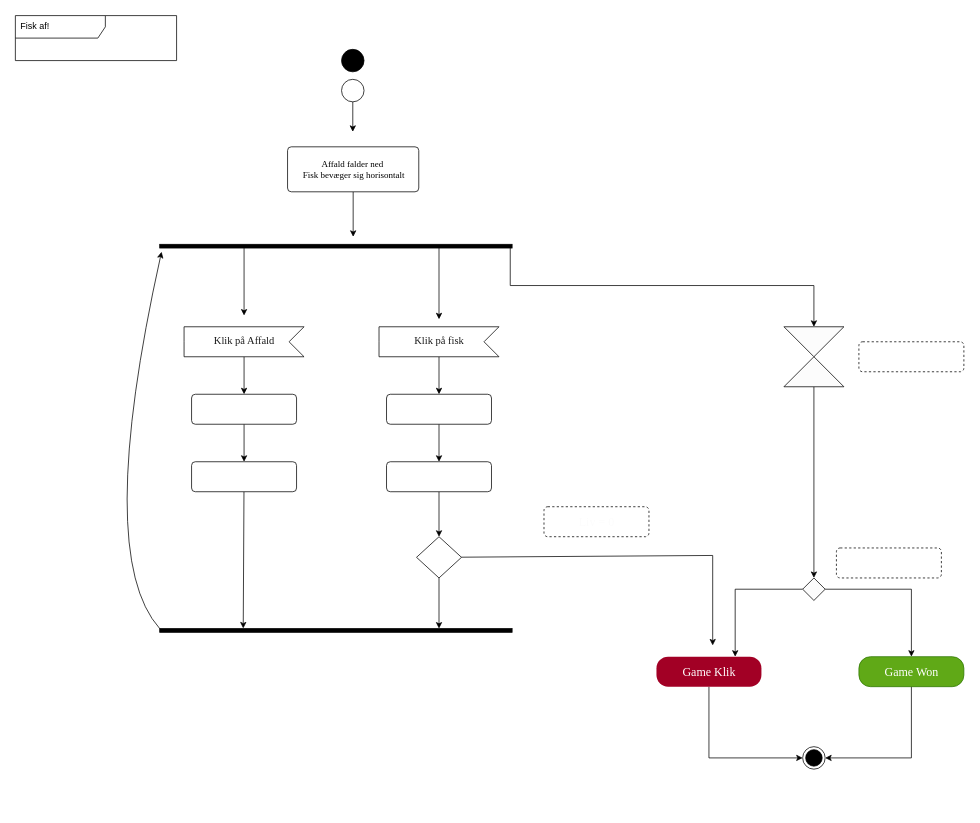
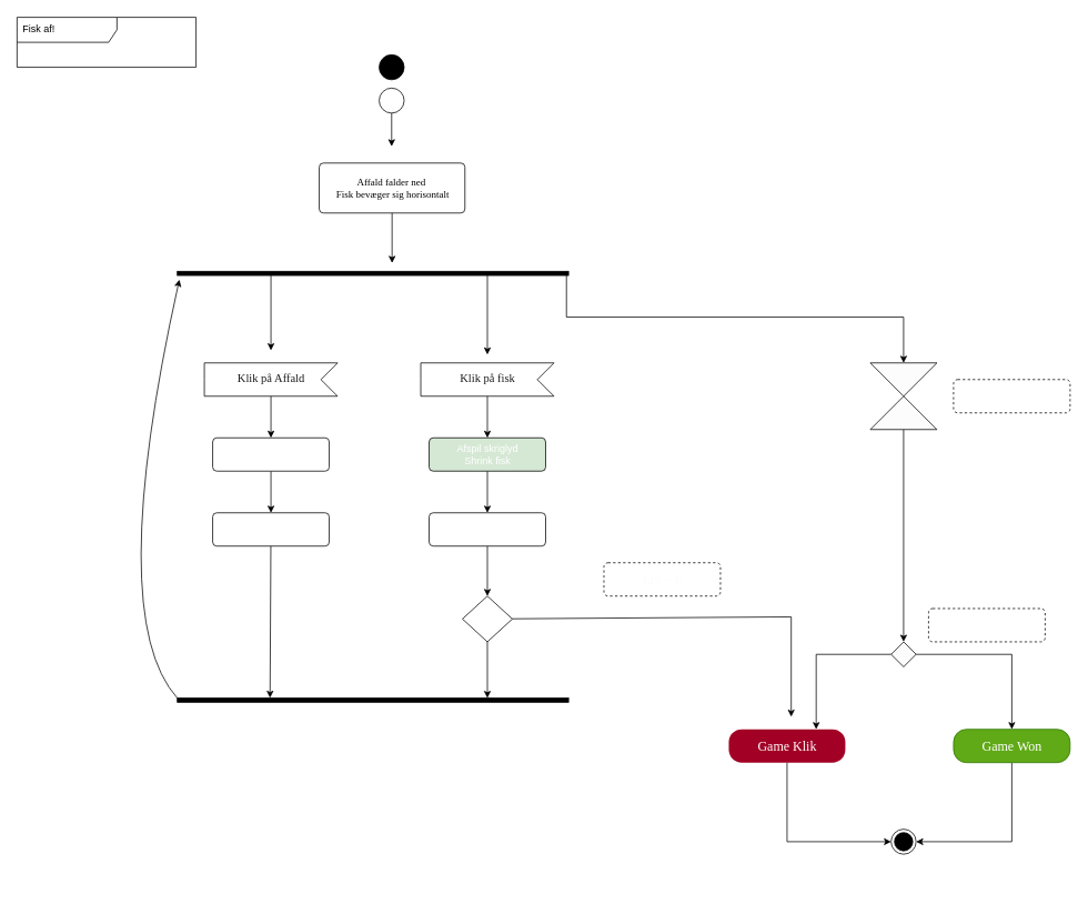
  <mxCell id="0" />
  <mxCell id="1" parent="0" />
  <mxCell id="2" value="" style="ellipse;fillColor=strokeColor;" parent="1" vertex="1"><mxGeometry x="455" y="65" width="30" height="30" as="geometry" /></mxCell>
  <mxCell id="3" value="Fisk af!" style="shape=umlFrame;whiteSpace=wrap;html=1;width=120;height=30;boundedLbl=1;verticalAlign=middle;align=left;spacingLeft=5;" parent="1" vertex="1"><mxGeometry x="20" y="20" width="215" height="60" as="geometry" /></mxCell>
  <mxCell id="4" style="edgeStyle=none;html=1;" parent="1" source="5" edge="1"><mxGeometry relative="1" as="geometry"><mxPoint x="470" y="175" as="targetPoint" /></mxGeometry></mxCell>
  <mxCell id="5" value="" style="ellipse;html=1;" parent="1" vertex="1"><mxGeometry x="455" y="105" width="30" height="30" as="geometry" /></mxCell>
  <mxCell id="6" style="edgeStyle=none;html=1;fontFamily=Verdana;" parent="1" source="7" edge="1"><mxGeometry relative="1" as="geometry"><mxPoint x="470.5" y="315" as="targetPoint" /></mxGeometry></mxCell>
  <mxCell id="7" value="&lt;div style=&quot;&quot;&gt;&lt;span style=&quot;font-family: Verdana; background-color: initial;&quot;&gt;Affald falder ned&amp;nbsp;&lt;/span&gt;&lt;/div&gt;&lt;font face=&quot;Verdana&quot;&gt;&lt;div style=&quot;&quot;&gt;&lt;span style=&quot;background-color: initial;&quot;&gt;Fisk bevæger sig horisontalt&lt;/span&gt;&lt;/div&gt;&lt;/font&gt;" style="html=1;align=center;verticalAlign=middle;rounded=1;absoluteArcSize=1;arcSize=10;dashed=0;" parent="1" vertex="1"><mxGeometry x="383" y="195" width="175" height="60" as="geometry" /></mxCell>
  <mxCell id="8" style="edgeStyle=none;html=1;fontFamily=Verdana;" parent="1" source="11" edge="1"><mxGeometry relative="1" as="geometry"><mxPoint x="325" y="420" as="targetPoint" /></mxGeometry></mxCell>
  <mxCell id="9" style="edgeStyle=none;html=1;fontFamily=Verdana;" parent="1" source="11" edge="1"><mxGeometry relative="1" as="geometry"><mxPoint x="585" y="425" as="targetPoint" /></mxGeometry></mxCell>
  <mxCell id="10" style="edgeStyle=none;rounded=0;html=1;entryX=0.5;entryY=0;entryDx=0;entryDy=0;fontFamily=Verdana;fontSize=16;fontColor=#FFFFFF;" parent="1" source="11" target="32" edge="1"><mxGeometry relative="1" as="geometry"><Array as="points"><mxPoint x="680" y="380" /><mxPoint x="1085" y="380" /></Array></mxGeometry></mxCell>
  <mxCell id="11" value="" style="html=1;points=[];perimeter=orthogonalPerimeter;fillColor=strokeColor;fontFamily=Verdana;rotation=-90;" parent="1" vertex="1"><mxGeometry x="445" y="92.5" width="5" height="470" as="geometry" /></mxCell>
  <mxCell id="12" value="" style="edgeStyle=none;html=1;fontFamily=Verdana;fontColor=#1A1A1A;" parent="1" source="13" edge="1"><mxGeometry relative="1" as="geometry"><mxPoint x="325" y="525" as="targetPoint" /></mxGeometry></mxCell>
  <mxCell id="13" value="&lt;font color=&quot;#1a1a1a&quot;&gt;Klik på Affald&lt;/font&gt;" style="html=1;shape=mxgraph.infographic.ribbonSimple;notch1=20;notch2=0;align=center;verticalAlign=middle;fontSize=14;fontStyle=0;flipH=1;fillColor=#FFFFFF;fontFamily=Verdana;" parent="1" vertex="1"><mxGeometry x="245" y="435" width="160" height="40" as="geometry" /></mxCell>
  <mxCell id="14" value="" style="edgeStyle=none;html=1;fontFamily=Verdana;fontColor=#1A1A1A;" parent="1" edge="1"><mxGeometry relative="1" as="geometry"><mxPoint x="325" y="565" as="sourcePoint" /><mxPoint x="325" y="615" as="targetPoint" /></mxGeometry></mxCell>
  <mxCell id="15" value="" style="edgeStyle=none;html=1;fontFamily=Verdana;fontColor=#1A1A1A;" parent="1" source="16" edge="1"><mxGeometry relative="1" as="geometry"><mxPoint x="585" y="525" as="targetPoint" /></mxGeometry></mxCell>
  <mxCell id="16" value="&lt;font color=&quot;#1a1a1a&quot;&gt;Klik på fisk&lt;/font&gt;" style="html=1;shape=mxgraph.infographic.ribbonSimple;notch1=20;notch2=0;align=center;verticalAlign=middle;fontSize=14;fontStyle=0;flipH=1;fillColor=#FFFFFF;fontFamily=Verdana;" parent="1" vertex="1"><mxGeometry x="505" y="435" width="160" height="40" as="geometry" /></mxCell>
  <mxCell id="17" value="" style="edgeStyle=none;html=1;fontFamily=Verdana;fontColor=#1A1A1A;" parent="1" edge="1"><mxGeometry relative="1" as="geometry"><mxPoint x="585" y="565" as="sourcePoint" /><mxPoint x="585" y="615" as="targetPoint" /></mxGeometry></mxCell>
  <mxCell id="18" style="edgeStyle=none;html=1;fontFamily=Verdana;fontColor=#1A1A1A;curved=1;" parent="1" source="19" edge="1"><mxGeometry relative="1" as="geometry"><mxPoint x="215" y="335" as="targetPoint" /><Array as="points"><mxPoint x="125" y="740" /></Array></mxGeometry></mxCell>
  <mxCell id="19" value="" style="html=1;points=[];perimeter=orthogonalPerimeter;fillColor=strokeColor;fontFamily=Verdana;rotation=-90;" parent="1" vertex="1"><mxGeometry x="445" y="605" width="5" height="470" as="geometry" /></mxCell>
  <mxCell id="20" style="edgeStyle=none;html=1;entryX=1.043;entryY=0.237;entryDx=0;entryDy=0;entryPerimeter=0;fontFamily=Verdana;fontColor=#1A1A1A;" parent="1" target="19" edge="1"><mxGeometry relative="1" as="geometry"><mxPoint x="324.89" y="655" as="sourcePoint" /></mxGeometry></mxCell>
  <mxCell id="21" value="" style="edgeStyle=none;html=1;fontFamily=Verdana;fontColor=#1A1A1A;" parent="1" target="24" edge="1"><mxGeometry relative="1" as="geometry"><mxPoint x="585" y="655" as="sourcePoint" /></mxGeometry></mxCell>
  <mxCell id="22" style="edgeStyle=none;html=1;fontFamily=Verdana;fontColor=#1A1A1A;" parent="1" source="24" target="19" edge="1"><mxGeometry relative="1" as="geometry" /></mxCell>
  <mxCell id="23" style="edgeStyle=none;html=1;fontFamily=Verdana;fontColor=#1A1A1A;rounded=0;" parent="1" source="24" edge="1"><mxGeometry relative="1" as="geometry"><mxPoint x="950" y="860" as="targetPoint" /><Array as="points"><mxPoint x="950" y="740" /></Array></mxGeometry></mxCell>
  <mxCell id="24" value="" style="rhombus;whiteSpace=wrap;html=1;fontSize=14;fontFamily=Verdana;fillColor=#FFFFFF;fontStyle=0;" parent="1" vertex="1"><mxGeometry x="555" y="715" width="60" height="55" as="geometry" /></mxCell>
  <mxCell id="25" value="&lt;font color=&quot;#fcfcfc&quot; style=&quot;font-size: 16px;&quot;&gt;Liv = 0&lt;/font&gt;" style="html=1;align=center;verticalAlign=middle;rounded=1;absoluteArcSize=1;arcSize=10;dashed=1;fontFamily=Verdana;fontColor=#1A1A1A;" parent="1" vertex="1"><mxGeometry x="725" y="675" width="140" height="40" as="geometry" /></mxCell>
  <mxCell id="26" style="edgeStyle=none;rounded=0;html=1;entryX=0;entryY=0.5;entryDx=0;entryDy=0;fontFamily=Verdana;fontSize=16;fontColor=#FFFFFF;" parent="1" source="27" target="30" edge="1"><mxGeometry relative="1" as="geometry"><Array as="points"><mxPoint x="945" y="1010" /></Array></mxGeometry></mxCell>
  <mxCell id="27" value="Game Klik" style="html=1;align=center;verticalAlign=middle;rounded=1;absoluteArcSize=1;arcSize=31;dashed=0;fontFamily=Verdana;fontSize=16;fontColor=#ffffff;fillColor=#a20025;strokeColor=none;glass=0;gradientColor=none;" parent="1" vertex="1"><mxGeometry x="875" y="875" width="140" height="40" as="geometry" /></mxCell>
  <mxCell id="28" style="edgeStyle=none;rounded=0;html=1;entryX=1;entryY=0.5;entryDx=0;entryDy=0;fontFamily=Verdana;fontSize=16;fontColor=#FFFFFF;" parent="1" source="29" target="30" edge="1"><mxGeometry relative="1" as="geometry"><Array as="points"><mxPoint x="1215" y="1010" /></Array></mxGeometry></mxCell>
  <mxCell id="29" value="Game Won" style="html=1;align=center;verticalAlign=middle;rounded=1;absoluteArcSize=1;arcSize=31;dashed=0;fontFamily=Verdana;fontSize=16;fontColor=#ffffff;fillColor=#60a917;strokeColor=#2D7600;glass=0;" parent="1" vertex="1"><mxGeometry x="1145" y="875" width="140" height="40" as="geometry" /></mxCell>
  <mxCell id="30" value="" style="ellipse;html=1;shape=endState;fillColor=strokeColor;fontFamily=Verdana;fontSize=16;fontColor=#FFFFFF;align=center;strokeColor=default;" parent="1" vertex="1"><mxGeometry x="1070" y="995" width="30" height="30" as="geometry" /></mxCell>
  <mxCell id="31" value="" style="edgeStyle=none;rounded=0;html=1;fontFamily=Verdana;fontSize=16;fontColor=#FFFFFF;" parent="1" source="32" target="36" edge="1"><mxGeometry relative="1" as="geometry" /></mxCell>
  <mxCell id="32" value="" style="shape=collate;whiteSpace=wrap;html=1;rounded=1;glass=0;strokeColor=default;fontFamily=Verdana;fontSize=16;fontColor=#FFFFFF;gradientColor=none;fillColor=#FCFCFC;" parent="1" vertex="1"><mxGeometry x="1045" y="435" width="80" height="80" as="geometry" /></mxCell>
  <mxCell id="33" value="&lt;font color=&quot;#ffffff&quot; style=&quot;font-size: 16px;&quot;&gt;Tid - 30 sek&lt;/font&gt;" style="html=1;align=center;verticalAlign=middle;rounded=1;absoluteArcSize=1;arcSize=10;dashed=1;fontFamily=Verdana;fontColor=#1A1A1A;" parent="1" vertex="1"><mxGeometry x="1145" y="455" width="140" height="40" as="geometry" /></mxCell>
  <mxCell id="34" style="edgeStyle=none;rounded=0;html=1;entryX=0.75;entryY=0;entryDx=0;entryDy=0;fontFamily=Verdana;fontSize=16;fontColor=#FFFFFF;" parent="1" source="36" target="27" edge="1"><mxGeometry relative="1" as="geometry"><Array as="points"><mxPoint x="980" y="785" /></Array></mxGeometry></mxCell>
  <mxCell id="35" style="edgeStyle=none;rounded=0;html=1;entryX=0.5;entryY=0;entryDx=0;entryDy=0;fontFamily=Verdana;fontSize=16;fontColor=#FFFFFF;" parent="1" source="36" target="29" edge="1"><mxGeometry relative="1" as="geometry"><Array as="points"><mxPoint x="1215" y="785" /></Array></mxGeometry></mxCell>
  <mxCell id="36" value="" style="rhombus;whiteSpace=wrap;html=1;fontSize=16;fontFamily=Verdana;fillColor=#FCFCFC;strokeColor=default;fontColor=#FFFFFF;rounded=0;glass=0;gradientColor=none;" parent="1" vertex="1"><mxGeometry x="1070" y="770" width="30" height="30" as="geometry" /></mxCell>
  <mxCell id="37" value="&lt;span style=&quot;font-size: 16px;&quot;&gt;&lt;font color=&quot;#ffffff&quot;&gt;Point = 25&lt;/font&gt;&lt;/span&gt;" style="html=1;align=center;verticalAlign=middle;rounded=1;absoluteArcSize=1;arcSize=10;dashed=1;fontFamily=Verdana;fontColor=#1A1A1A;" parent="1" vertex="1"><mxGeometry x="1115" y="730" width="140" height="40" as="geometry" /></mxCell>
  <mxCell id="38" value="TIlføj 1 point" style="html=1;align=center;verticalAlign=middle;rounded=1;absoluteArcSize=1;arcSize=10;dashed=0;fontColor=#FFFFFF;" vertex="1" parent="1"><mxGeometry x="255" y="615" width="140" height="40" as="geometry" /></mxCell>
  <mxCell id="39" value="Fjern 1 liv" style="html=1;align=center;verticalAlign=middle;rounded=1;absoluteArcSize=1;arcSize=10;dashed=0;fontColor=#FFFFFF;" vertex="1" parent="1"><mxGeometry x="515" y="615" width="140" height="40" as="geometry" /></mxCell>
  <mxCell id="40" value="Afspil skriglyd&lt;br&gt;Shrink affald" style="html=1;align=center;verticalAlign=middle;rounded=1;absoluteArcSize=1;arcSize=10;dashed=0;fontColor=#FFFFFF;" vertex="1" parent="1"><mxGeometry x="255" y="525" width="140" height="40" as="geometry" /></mxCell>
- <mxCell id="41" value="Afspil skriglyd&lt;br&gt;Shrink fisk" style="html=1;align=center;verticalAlign=middle;rounded=1;absoluteArcSize=1;arcSize=10;dashed=0;fontColor=#FFFFFF;" vertex="1" parent="1"><mxGeometry x="515" y="525" width="140" height="40" as="geometry" /></mxCell>
+ <mxCell id="41" value="Afspil skriglyd&lt;br&gt;Shrink fisk" style="html=1;align=center;verticalAlign=middle;rounded=1;absoluteArcSize=1;arcSize=10;dashed=0;fontColor=#FFFFFF;fillColor=#d5e8d4;" vertex="1" parent="1"><mxGeometry x="515" y="525" width="140" height="40" as="geometry" /></mxCell>
